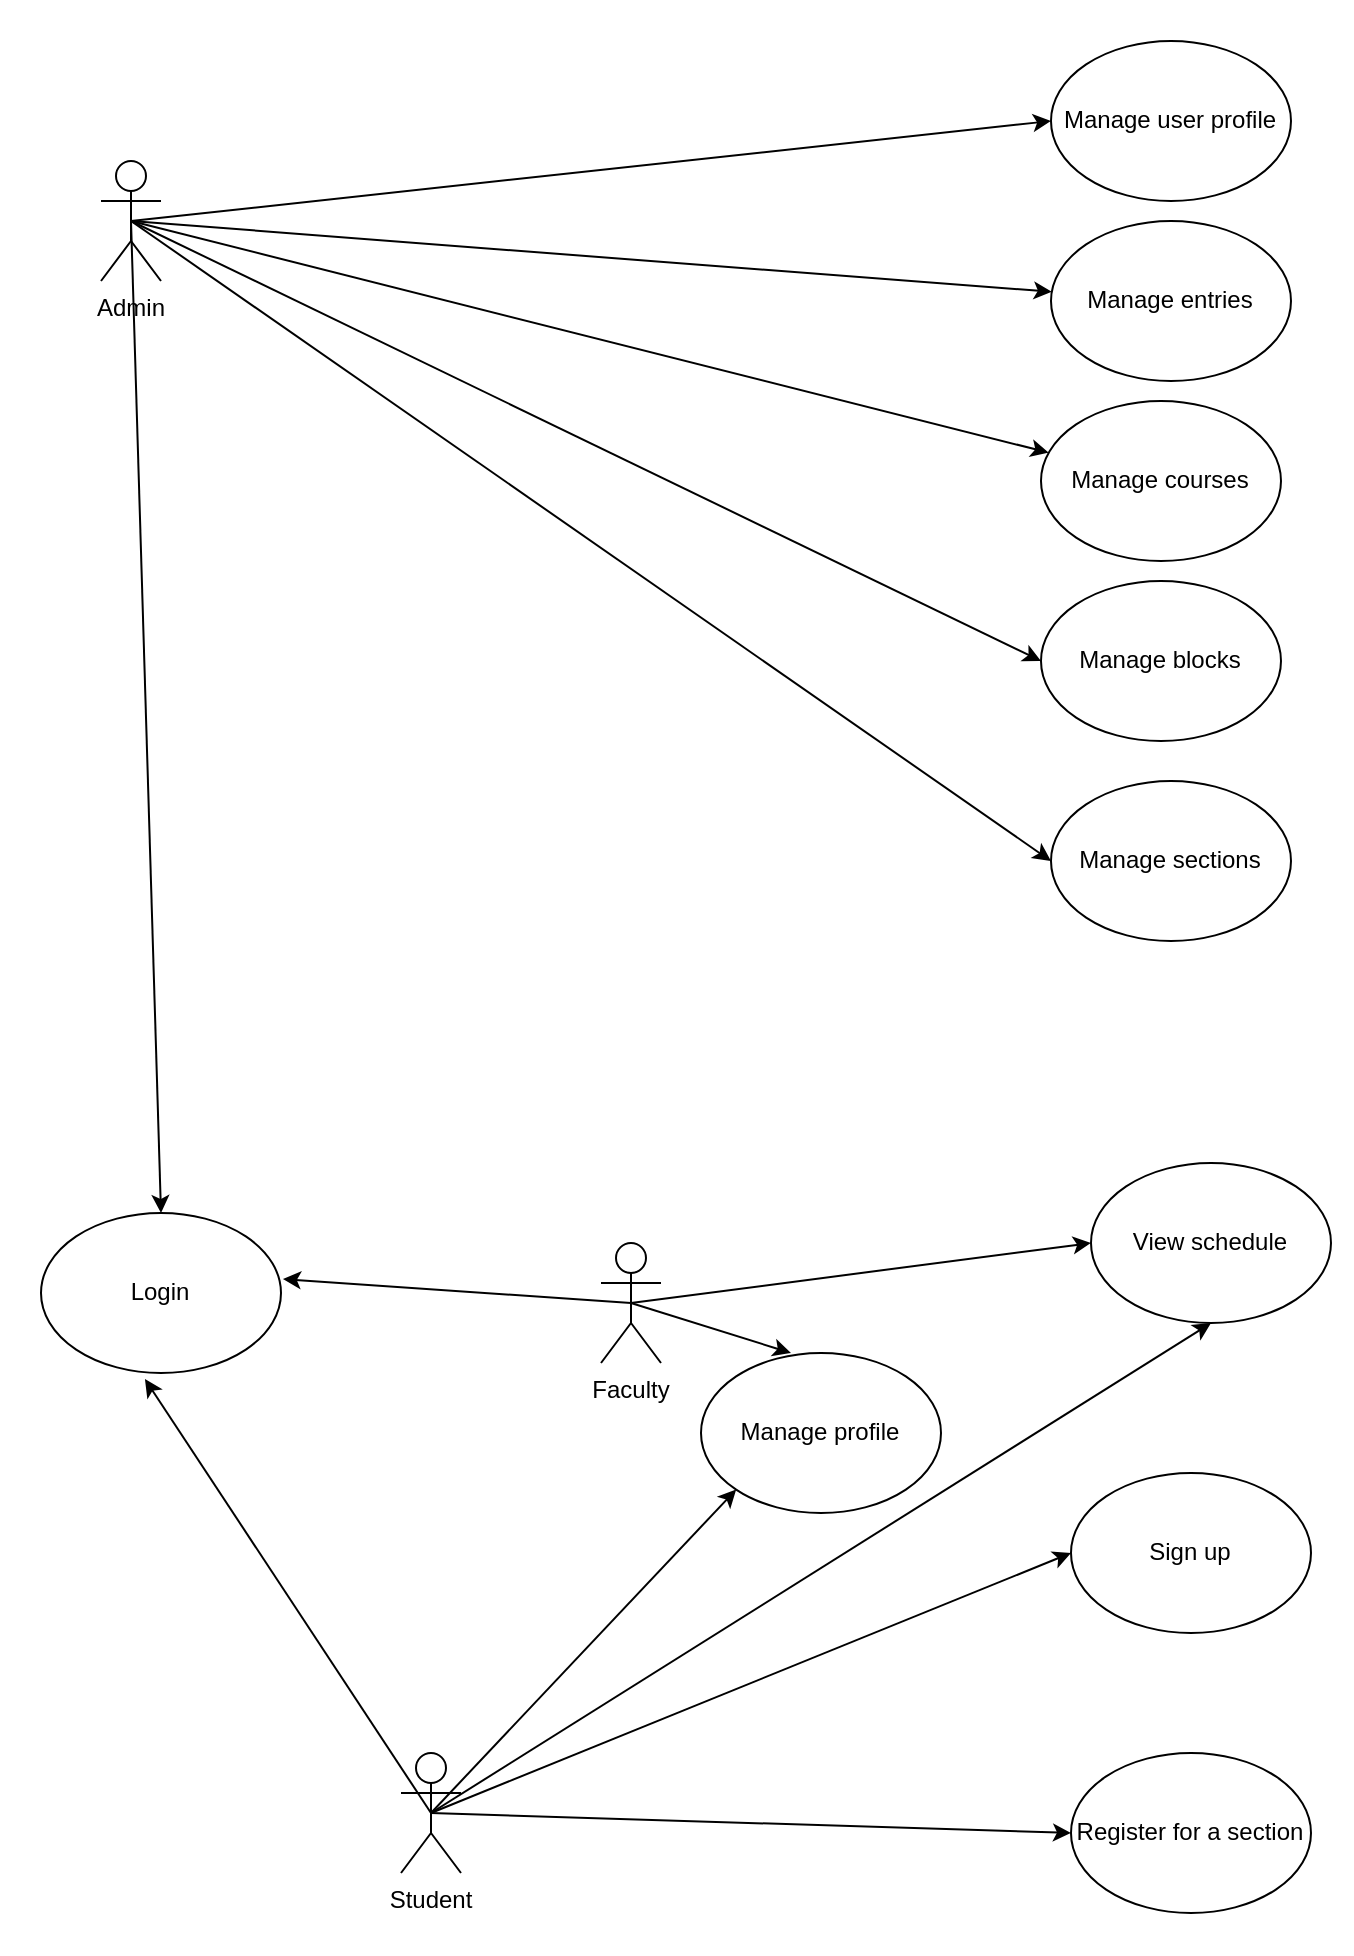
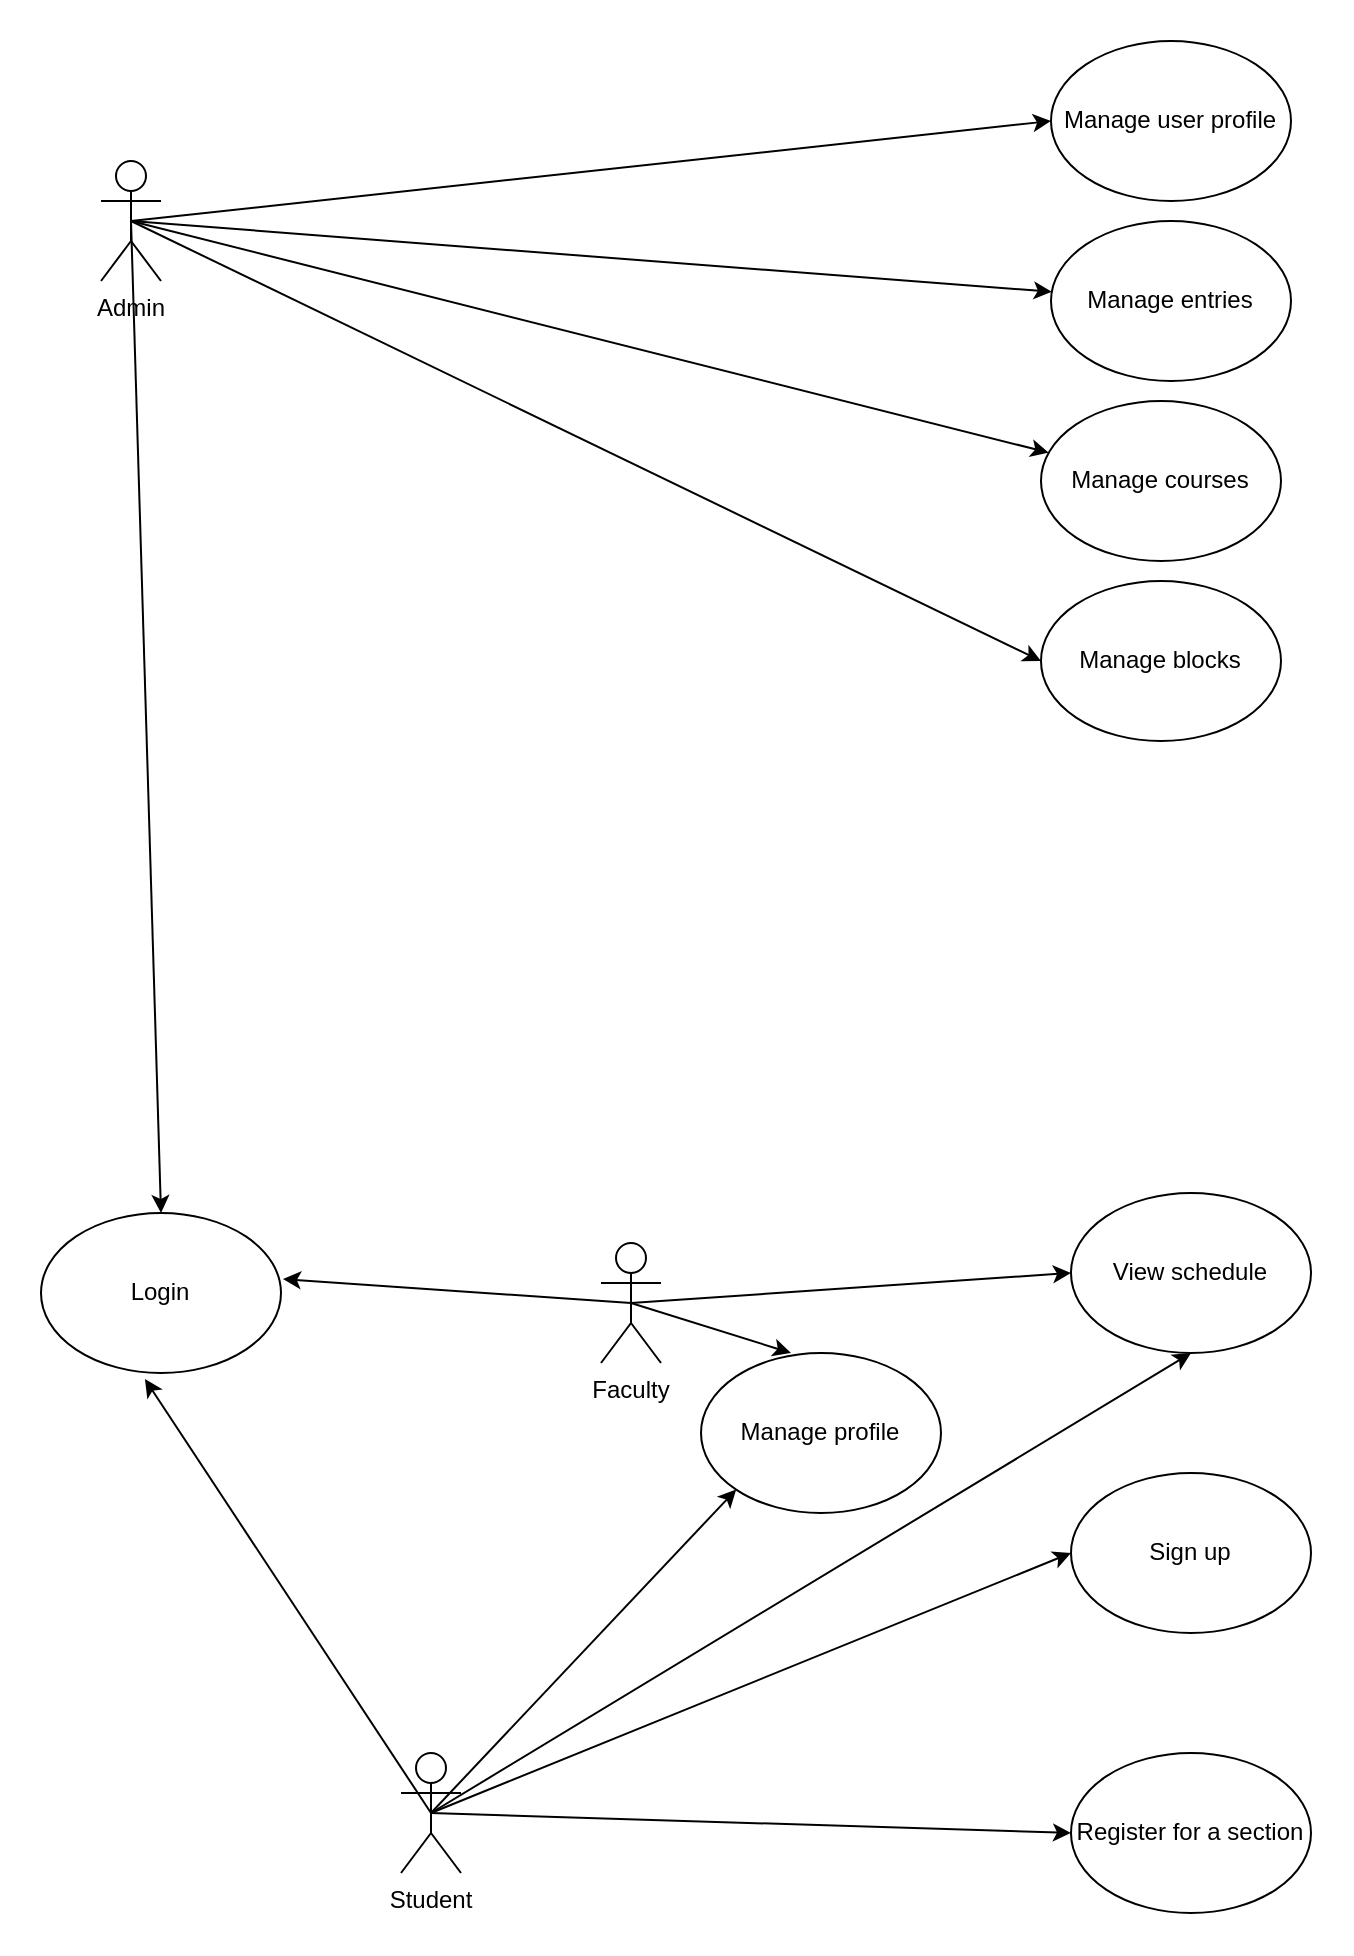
  <mxCell id="0" />
  <mxCell id="1" parent="0" />
  <mxCell id="2" value="Admin" style="shape=umlActor;verticalLabelPosition=bottom;labelBackgroundColor=#ffffff;verticalAlign=top;html=1;outlineConnect=0;" vertex="1" parent="1"><mxGeometry x="50" y="80" width="30" height="60" as="geometry" /></mxCell>
  <mxCell id="3" value="Manage entries" style="ellipse;whiteSpace=wrap;html=1;" vertex="1" parent="1"><mxGeometry x="525" y="110" width="120" height="80" as="geometry" /></mxCell>
  <mxCell id="4" value="Manage courses" style="ellipse;whiteSpace=wrap;html=1;" vertex="1" parent="1"><mxGeometry x="520" y="200" width="120" height="80" as="geometry" /></mxCell>
  <mxCell id="5" value="Manage blocks" style="ellipse;whiteSpace=wrap;html=1;" vertex="1" parent="1"><mxGeometry x="520" y="290" width="120" height="80" as="geometry" /></mxCell>
  <mxCell id="6" value="Manage user profile" style="ellipse;whiteSpace=wrap;html=1;" vertex="1" parent="1"><mxGeometry x="525" y="20" width="120" height="80" as="geometry" /></mxCell>
- <mxCell id="7" value="Manage sections" style="ellipse;whiteSpace=wrap;html=1;" vertex="1" parent="1"><mxGeometry x="525" y="390" width="120" height="80" as="geometry" /></mxCell>
  <mxCell id="8" value="" style="endArrow=classic;html=1;entryX=0;entryY=0.5;entryDx=0;entryDy=0;exitX=0.5;exitY=0.5;exitDx=0;exitDy=0;exitPerimeter=0;" edge="1" parent="1" source="2" target="6"><mxGeometry width="50" height="50" relative="1" as="geometry"><mxPoint x="380" y="907" as="sourcePoint" /><mxPoint x="430" y="857" as="targetPoint" /></mxGeometry></mxCell>
  <mxCell id="9" value="" style="endArrow=classic;html=1;exitX=0.5;exitY=0.5;exitDx=0;exitDy=0;exitPerimeter=0;" edge="1" parent="1" source="2" target="3"><mxGeometry width="50" height="50" relative="1" as="geometry"><mxPoint x="150" y="802.443" as="sourcePoint" /><mxPoint x="530" y="687" as="targetPoint" /></mxGeometry></mxCell>
  <mxCell id="10" value="" style="endArrow=classic;html=1;exitX=0.5;exitY=0.5;exitDx=0;exitDy=0;exitPerimeter=0;" edge="1" parent="1" source="2" target="4"><mxGeometry width="50" height="50" relative="1" as="geometry"><mxPoint x="160" y="812.443" as="sourcePoint" /><mxPoint x="530.227" y="790.475" as="targetPoint" /></mxGeometry></mxCell>
  <mxCell id="11" value="" style="endArrow=classic;html=1;exitX=0.5;exitY=0.5;exitDx=0;exitDy=0;exitPerimeter=0;entryX=0;entryY=0.5;entryDx=0;entryDy=0;" edge="1" parent="1" source="2" target="5"><mxGeometry width="50" height="50" relative="1" as="geometry"><mxPoint x="135" y="807" as="sourcePoint" /><mxPoint x="530.033" y="815.682" as="targetPoint" /></mxGeometry></mxCell>
- <mxCell id="12" value="" style="endArrow=classic;html=1;exitX=0.5;exitY=0.5;exitDx=0;exitDy=0;exitPerimeter=0;entryX=0;entryY=0.5;entryDx=0;entryDy=0;" edge="1" parent="1" source="2" target="7"><mxGeometry width="50" height="50" relative="1" as="geometry"><mxPoint x="135" y="807" as="sourcePoint" /><mxPoint x="530" y="907" as="targetPoint" /></mxGeometry></mxCell>
  <mxCell id="13" value="Manage profile" style="ellipse;whiteSpace=wrap;html=1;" vertex="1" parent="1"><mxGeometry x="350" y="676" width="120" height="80" as="geometry" /></mxCell>
  <mxCell id="14" value="Sign up" style="ellipse;whiteSpace=wrap;html=1;" vertex="1" parent="1"><mxGeometry x="535" y="736" width="120" height="80" as="geometry" /></mxCell>
  <mxCell id="15" value="Register for a section" style="ellipse;whiteSpace=wrap;html=1;" vertex="1" parent="1"><mxGeometry x="535" y="876" width="120" height="80" as="geometry" /></mxCell>
  <mxCell id="16" value="Login" style="ellipse;whiteSpace=wrap;html=1;" vertex="1" parent="1"><mxGeometry x="20" y="606" width="120" height="80" as="geometry" /></mxCell>
- <mxCell id="17" value="View schedule" style="ellipse;whiteSpace=wrap;html=1;" vertex="1" parent="1"><mxGeometry x="545" y="581" width="120" height="80" as="geometry" /></mxCell>
+ <mxCell id="17" value="View schedule" style="ellipse;whiteSpace=wrap;html=1;" vertex="1" parent="1"><mxGeometry x="535" y="596" width="120" height="80" as="geometry" /></mxCell>
  <mxCell id="18" value="Faculty" style="shape=umlActor;verticalLabelPosition=bottom;labelBackgroundColor=#ffffff;verticalAlign=top;html=1;outlineConnect=0;" vertex="1" parent="1"><mxGeometry x="300" y="621" width="30" height="60" as="geometry" /></mxCell>
  <mxCell id="19" value="" style="endArrow=classic;html=1;entryX=1.008;entryY=0.413;entryDx=0;entryDy=0;entryPerimeter=0;exitX=0.5;exitY=0.5;exitDx=0;exitDy=0;exitPerimeter=0;" edge="1" parent="1" source="18" target="16"><mxGeometry width="50" height="50" relative="1" as="geometry"><mxPoint x="380" y="1183" as="sourcePoint" /><mxPoint x="430" y="1133" as="targetPoint" /></mxGeometry></mxCell>
  <mxCell id="20" value="" style="endArrow=classic;html=1;entryX=0;entryY=0.5;entryDx=0;entryDy=0;exitX=0.5;exitY=0.5;exitDx=0;exitDy=0;exitPerimeter=0;" edge="1" parent="1" source="18" target="17"><mxGeometry width="50" height="50" relative="1" as="geometry"><mxPoint x="415" y="1023" as="sourcePoint" /><mxPoint x="260.96" y="1026.04" as="targetPoint" /></mxGeometry></mxCell>
  <mxCell id="21" value="" style="endArrow=classic;html=1;entryX=0.5;entryY=0;entryDx=0;entryDy=0;exitX=0.5;exitY=0.5;exitDx=0;exitDy=0;exitPerimeter=0;" edge="1" parent="1" source="2" target="16"><mxGeometry width="50" height="50" relative="1" as="geometry"><mxPoint x="135" y="807" as="sourcePoint" /><mxPoint x="540" y="1087" as="targetPoint" /></mxGeometry></mxCell>
  <mxCell id="22" value="" style="endArrow=classic;html=1;entryX=0.375;entryY=0;entryDx=0;entryDy=0;entryPerimeter=0;exitX=0.5;exitY=0.5;exitDx=0;exitDy=0;exitPerimeter=0;" edge="1" parent="1" source="18" target="13"><mxGeometry width="50" height="50" relative="1" as="geometry"><mxPoint x="414" y="1033" as="sourcePoint" /><mxPoint x="260.96" y="1036.04" as="targetPoint" /></mxGeometry></mxCell>
  <mxCell id="23" value="Student" style="shape=umlActor;verticalLabelPosition=bottom;labelBackgroundColor=#ffffff;verticalAlign=top;html=1;outlineConnect=0;" vertex="1" parent="1"><mxGeometry x="200" y="876" width="30" height="60" as="geometry" /></mxCell>
  <mxCell id="24" value="" style="endArrow=classic;html=1;entryX=0;entryY=1;entryDx=0;entryDy=0;exitX=0.5;exitY=0.5;exitDx=0;exitDy=0;exitPerimeter=0;" edge="1" parent="1" source="23" target="13"><mxGeometry width="50" height="50" relative="1" as="geometry"><mxPoint x="414" y="1033" as="sourcePoint" /><mxPoint x="495" y="1103" as="targetPoint" /></mxGeometry></mxCell>
  <mxCell id="25" value="" style="endArrow=classic;html=1;entryX=0.433;entryY=1.038;entryDx=0;entryDy=0;exitX=0.5;exitY=0.5;exitDx=0;exitDy=0;exitPerimeter=0;entryPerimeter=0;" edge="1" parent="1" source="23" target="16"><mxGeometry width="50" height="50" relative="1" as="geometry"><mxPoint x="375" y="1263" as="sourcePoint" /><mxPoint x="467.574" y="1171.284" as="targetPoint" /></mxGeometry></mxCell>
  <mxCell id="26" value="" style="endArrow=classic;html=1;entryX=0.5;entryY=1;entryDx=0;entryDy=0;exitX=0.5;exitY=0.5;exitDx=0;exitDy=0;exitPerimeter=0;" edge="1" parent="1" source="23" target="17"><mxGeometry width="50" height="50" relative="1" as="geometry"><mxPoint x="399" y="1278" as="sourcePoint" /><mxPoint x="427.574" y="1171.284" as="targetPoint" /></mxGeometry></mxCell>
  <mxCell id="27" value="" style="endArrow=classic;html=1;entryX=0;entryY=0.5;entryDx=0;entryDy=0;exitX=0.5;exitY=0.5;exitDx=0;exitDy=0;exitPerimeter=0;" edge="1" parent="1" source="23" target="14"><mxGeometry width="50" height="50" relative="1" as="geometry"><mxPoint x="399" y="1278" as="sourcePoint" /><mxPoint x="600" y="1073" as="targetPoint" /></mxGeometry></mxCell>
  <mxCell id="28" value="" style="endArrow=classic;html=1;entryX=0;entryY=0.5;entryDx=0;entryDy=0;exitX=0.5;exitY=0.5;exitDx=0;exitDy=0;exitPerimeter=0;" edge="1" parent="1" source="23" target="15"><mxGeometry width="50" height="50" relative="1" as="geometry"><mxPoint x="399" y="1278" as="sourcePoint" /><mxPoint x="540" y="1167.5" as="targetPoint" /></mxGeometry></mxCell>
